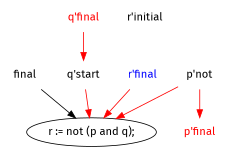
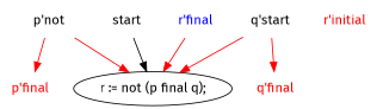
  digraph {
    fontname="Fira Sans"
    splines=True
    node [fontname="Fira Sans" shape=plaintext]
    edge [arrowType=normal fontname="Fira Sans" color=red]
-   n1 [label=final]
-   n2 [label="r := not (p and q);" shape=""]
+   n1 [label=start]
+   n2 [label="r := not (p final q);" shape=""]
    n3 [label="p'not"]
    n4 [fontcolor=red label="p'final"]
    n5 [label="q'start"]
    n6 [fontcolor=red label="q'final"]
-   n7 [fontcolor=black label="r'initial"]
+   n7 [fontcolor=red label="r'initial"]
    n8 [fontcolor=blue label="r'final"]
    n1 -> n2 [color=""]
    n3 -> n2
    n3 -> n4
    n5 -> n2
-   n6 -> n5
+   n5 -> n6
    n8 -> n2
  }
